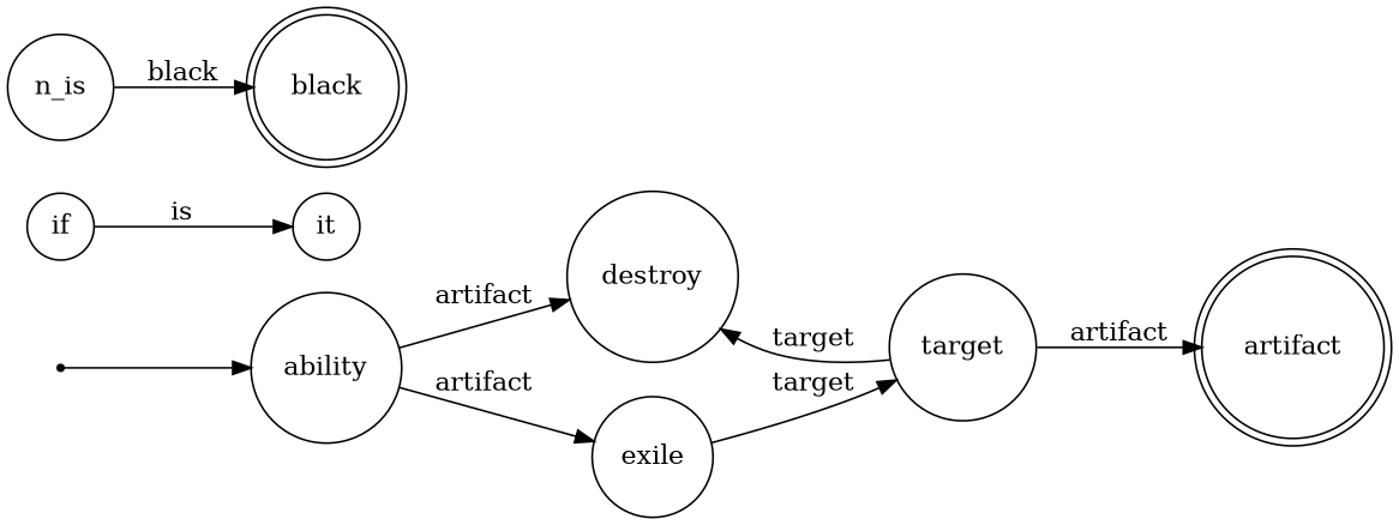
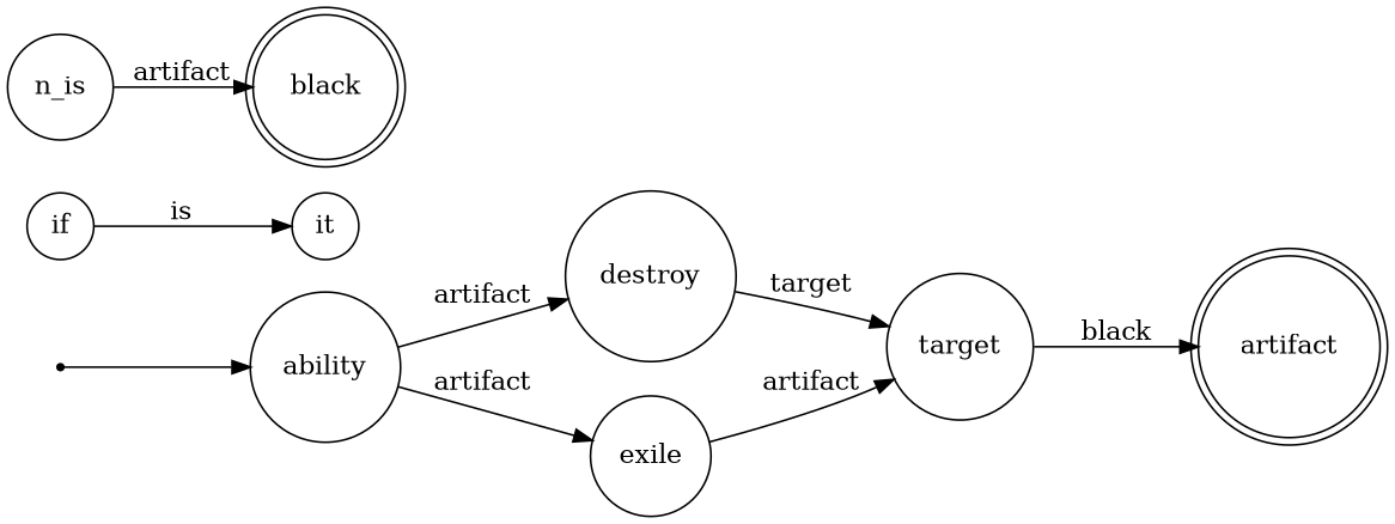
  digraph {
    rankdir=LR
    node [shape=circle]
    point [shape=point]
    ability
    destroy
    exile
    artifact [shape=doublecircle]
    if
    it
    black [shape=doublecircle]
    target
    n_is
    point -> ability
    ability -> destroy [label=artifact]
    ability -> exile [label=artifact]
-   target -> destroy [label=target]
-   exile -> target [label=target]
+   destroy -> target [label=target]
+   exile -> target [label=artifact]
    if -> it [label=is]
-   target -> artifact [label=artifact]
-   n_is -> black [label=black]
+   target -> artifact [label=black]
+   n_is -> black [label=artifact]
  }
